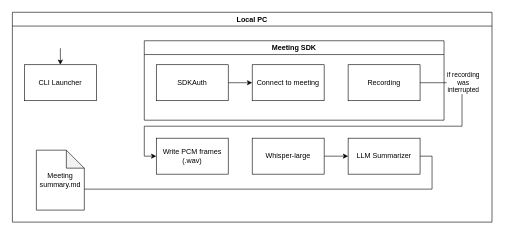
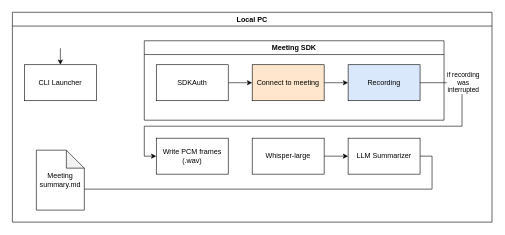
  <mxCell id="0" />
  <mxCell id="1" parent="0" />
  <mxCell id="2" value="Local PC" style="swimlane;whiteSpace=wrap;html=1;" vertex="1" parent="1"><mxGeometry x="20" y="20" width="800" height="350" as="geometry" /></mxCell>
  <mxCell id="3" style="edgeStyle=orthogonalEdgeStyle;rounded=0;orthogonalLoop=1;jettySize=auto;html=1;entryX=0.5;entryY=0;entryDx=0;entryDy=0;" edge="1" parent="2" target="4"><mxGeometry relative="1" as="geometry"><mxPoint x="80" y="60" as="sourcePoint" /></mxGeometry></mxCell>
  <mxCell id="4" value="&lt;div&gt;CLI Launcher&lt;/div&gt;" style="rounded=0;whiteSpace=wrap;html=1;" vertex="1" parent="2"><mxGeometry x="20" y="87.5" width="120" height="60" as="geometry" /></mxCell>
  <mxCell id="5" value="Meeting SDK" style="swimlane;whiteSpace=wrap;html=1;" vertex="1" parent="2"><mxGeometry x="220" y="47.5" width="500" height="132.5" as="geometry" /></mxCell>
  <mxCell id="6" value="" style="edgeStyle=orthogonalEdgeStyle;rounded=0;orthogonalLoop=1;jettySize=auto;html=1;" edge="1" parent="5" source="7" target="9"><mxGeometry relative="1" as="geometry" /></mxCell>
  <mxCell id="7" value="&lt;div&gt;SDKAuth&lt;/div&gt;" style="rounded=0;whiteSpace=wrap;html=1;" vertex="1" parent="5"><mxGeometry x="20" y="40" width="120" height="60" as="geometry" /></mxCell>
- <mxCell id="9" value="Connect to meeting" style="rounded=0;whiteSpace=wrap;html=1;" vertex="1" parent="5"><mxGeometry x="180" y="40" width="120" height="60" as="geometry" /></mxCell>
- <mxCell id="10" value="Recording" style="rounded=0;whiteSpace=wrap;html=1;" vertex="1" parent="5"><mxGeometry x="340" y="40" width="120" height="60" as="geometry" /></mxCell>
+ <mxCell id="8" value="" style="edgeStyle=orthogonalEdgeStyle;rounded=0;orthogonalLoop=1;jettySize=auto;html=1;" edge="1" parent="5" source="9" target="10"><mxGeometry relative="1" as="geometry" /></mxCell>
+ <mxCell id="9" value="Connect to meeting" style="rounded=0;whiteSpace=wrap;html=1;fillColor=#ffe6cc;" vertex="1" parent="5"><mxGeometry x="180" y="40" width="120" height="60" as="geometry" /></mxCell>
+ <mxCell id="10" value="Recording" style="rounded=0;whiteSpace=wrap;html=1;fillColor=#dae8fc;" vertex="1" parent="5"><mxGeometry x="340" y="40" width="120" height="60" as="geometry" /></mxCell>
  <mxCell id="11" value="LLM Summarizer" style="rounded=0;whiteSpace=wrap;html=1;" vertex="1" parent="2"><mxGeometry x="560" y="210" width="120" height="60" as="geometry" /></mxCell>
  <mxCell id="12" value="" style="edgeStyle=orthogonalEdgeStyle;rounded=0;orthogonalLoop=1;jettySize=auto;html=1;" edge="1" parent="2" source="13" target="11"><mxGeometry relative="1" as="geometry" /></mxCell>
  <mxCell id="13" value="Whisper-large" style="rounded=0;whiteSpace=wrap;html=1;" vertex="1" parent="2"><mxGeometry x="400" y="210" width="120" height="60" as="geometry" /></mxCell>
  <mxCell id="14" value="Write PCM frames (.wav)" style="rounded=0;whiteSpace=wrap;html=1;" vertex="1" parent="2"><mxGeometry x="240" y="210" width="120" height="60" as="geometry" /></mxCell>
  <mxCell id="15" style="edgeStyle=orthogonalEdgeStyle;rounded=0;orthogonalLoop=1;jettySize=auto;html=1;exitX=1;exitY=0.5;exitDx=0;exitDy=0;entryX=0;entryY=0.5;entryDx=0;entryDy=0;" edge="1" parent="2" source="10" target="14"><mxGeometry relative="1" as="geometry"><Array as="points"><mxPoint x="750" y="118" /><mxPoint x="750" y="190" /><mxPoint x="220" y="190" /><mxPoint x="220" y="240" /></Array></mxGeometry></mxCell>
  <mxCell id="16" value="if recording&lt;div&gt;was&lt;/div&gt;&lt;div&gt;interrupted&lt;/div&gt;" style="edgeLabel;html=1;align=center;verticalAlign=middle;resizable=0;points=[];" vertex="1" connectable="0" parent="15"><mxGeometry x="-0.811" y="1" relative="1" as="geometry"><mxPoint y="-1" as="offset" /></mxGeometry></mxCell>
  <mxCell id="17" value="Meeting summary.md" style="shape=note;whiteSpace=wrap;html=1;backgroundOutline=1;darkOpacity=0.05;" vertex="1" parent="2"><mxGeometry x="40" y="230" width="80" height="100" as="geometry" /></mxCell>
  <mxCell id="18" style="edgeStyle=orthogonalEdgeStyle;rounded=0;orthogonalLoop=1;jettySize=auto;html=1;exitX=1;exitY=0.5;exitDx=0;exitDy=0;entryX=0;entryY=0;entryDx=80;entryDy=65;entryPerimeter=0;endArrow=none;" edge="1" parent="2" source="11" target="17"><mxGeometry relative="1" as="geometry" /></mxCell>
